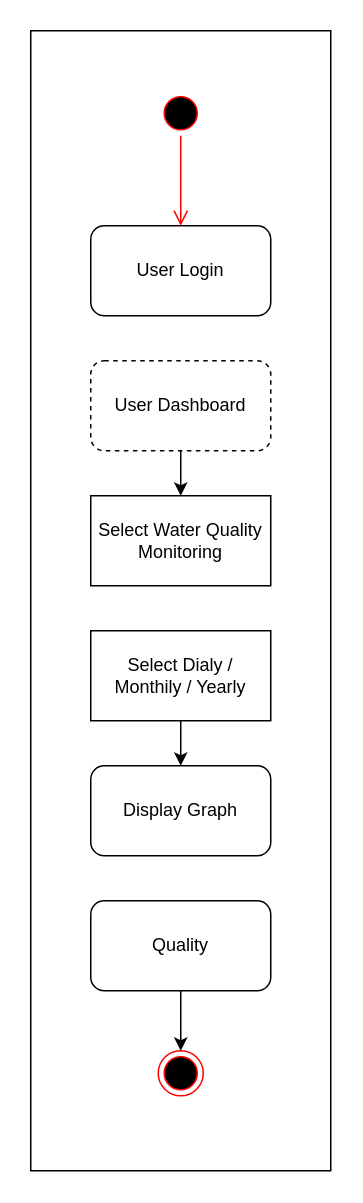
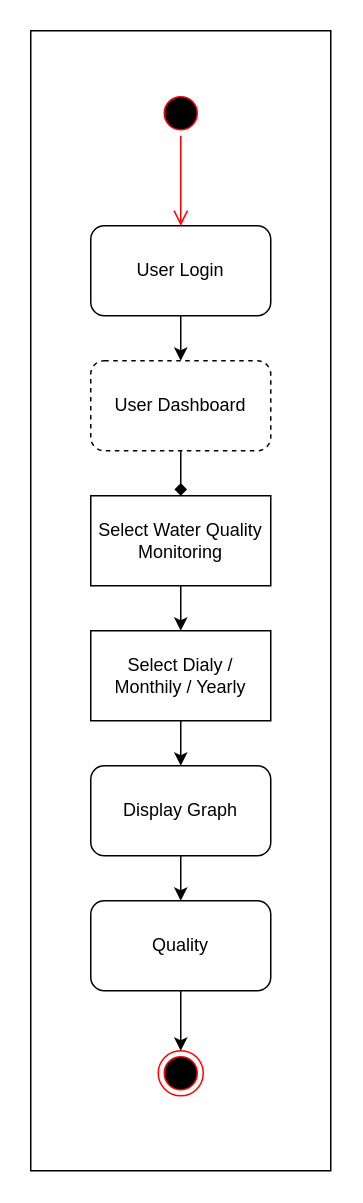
  <mxCell id="0" />
  <mxCell id="1" parent="0" />
  <mxCell id="2" value="" style="ellipse;html=1;shape=startState;fillColor=#000000;strokeColor=#ff0000;" parent="1" vertex="1"><mxGeometry x="105" y="60" width="30" height="30" as="geometry" /></mxCell>
  <mxCell id="3" value="" style="edgeStyle=orthogonalEdgeStyle;html=1;verticalAlign=bottom;endArrow=open;endSize=8;strokeColor=#ff0000;" parent="1" source="2" edge="1"><mxGeometry relative="1" as="geometry"><mxPoint x="120" y="150" as="targetPoint" /></mxGeometry></mxCell>
  <mxCell id="4" value="User Login" style="rounded=1;whiteSpace=wrap;html=1;fillColor=none;" parent="1" vertex="1"><mxGeometry x="60" y="150" width="120" height="60" as="geometry" /></mxCell>
  <mxCell id="5" value="User Dashboard" style="rounded=1;whiteSpace=wrap;html=1;fillColor=none;dashed=1;" parent="1" vertex="1"><mxGeometry x="60" y="240" width="120" height="60" as="geometry" /></mxCell>
  <mxCell id="6" value="Select Dialy / Monthily / Yearly" style="whiteSpace=wrap;html=1;fillColor=none;rounded=0;" parent="1" vertex="1"><mxGeometry x="60" y="420" width="120" height="60" as="geometry" /></mxCell>
  <mxCell id="7" value="Quality" style="rounded=1;whiteSpace=wrap;html=1;fillColor=none;" parent="1" vertex="1"><mxGeometry x="60" y="600" width="120" height="60" as="geometry" /></mxCell>
  <mxCell id="8" value="" style="ellipse;html=1;shape=endState;fillColor=#000000;strokeColor=#ff0000;" parent="1" vertex="1"><mxGeometry x="105" y="700" width="30" height="30" as="geometry" /></mxCell>
+ <mxCell id="9" value="" style="endArrow=classic;html=1;exitX=0.5;exitY=1;exitDx=0;exitDy=0;entryX=0.5;entryY=0;entryDx=0;entryDy=0;" parent="1" source="4" target="5" edge="1"><mxGeometry width="50" height="50" relative="1" as="geometry"><mxPoint x="120" y="270" as="sourcePoint" /><mxPoint x="170" y="220" as="targetPoint" /></mxGeometry></mxCell>
  <mxCell id="10" value="" style="endArrow=classic;html=1;exitX=0.5;exitY=1;exitDx=0;exitDy=0;entryX=0.5;entryY=0;entryDx=0;entryDy=0;" parent="1" source="7" target="8" edge="1"><mxGeometry width="50" height="50" relative="1" as="geometry"><mxPoint x="120" y="690" as="sourcePoint" /><mxPoint x="170" y="640" as="targetPoint" /></mxGeometry></mxCell>
  <mxCell id="11" value="Display Graph" style="rounded=1;whiteSpace=wrap;html=1;fillColor=none;" parent="1" vertex="1"><mxGeometry x="60" y="510" width="120" height="60" as="geometry" /></mxCell>
  <mxCell id="12" value="" style="endArrow=classic;html=1;exitX=0.5;exitY=1;exitDx=0;exitDy=0;" parent="1" source="6" edge="1"><mxGeometry width="50" height="50" relative="1" as="geometry"><mxPoint x="70" y="590" as="sourcePoint" /><mxPoint x="120" y="510" as="targetPoint" /></mxGeometry></mxCell>
+ <mxCell id="13" value="" style="endArrow=classic;html=1;exitX=0.5;exitY=1;exitDx=0;exitDy=0;entryX=0.5;entryY=0;entryDx=0;entryDy=0;" parent="1" source="11" target="7" edge="1"><mxGeometry width="50" height="50" relative="1" as="geometry"><mxPoint x="70" y="590" as="sourcePoint" /><mxPoint x="120" y="540" as="targetPoint" /></mxGeometry></mxCell>
  <mxCell id="14" value="Select Water Quality Monitoring" style="whiteSpace=wrap;html=1;fillColor=none;rounded=0;" parent="1" vertex="1"><mxGeometry x="60" y="330" width="120" height="60" as="geometry" /></mxCell>
- <mxCell id="15" value="" style="endArrow=classic;html=1;exitX=0.5;exitY=1;exitDx=0;exitDy=0;entryX=0.5;entryY=0;entryDx=0;entryDy=0;" parent="1" source="5" target="14" edge="1"><mxGeometry width="50" height="50" relative="1" as="geometry"><mxPoint x="50" y="400" as="sourcePoint" /><mxPoint x="100" y="350" as="targetPoint" /></mxGeometry></mxCell>
+ <mxCell id="15" value="" style="endArrow=diamond;html=1;exitX=0.5;exitY=1;exitDx=0;exitDy=0;entryX=0.5;entryY=0;entryDx=0;entryDy=0;" parent="1" source="5" target="14" edge="1"><mxGeometry width="50" height="50" relative="1" as="geometry"><mxPoint x="50" y="400" as="sourcePoint" /><mxPoint x="100" y="350" as="targetPoint" /></mxGeometry></mxCell>
+ <mxCell id="16" value="" style="endArrow=classic;html=1;exitX=0.5;exitY=1;exitDx=0;exitDy=0;entryX=0.5;entryY=0;entryDx=0;entryDy=0;" parent="1" source="14" target="6" edge="1"><mxGeometry width="50" height="50" relative="1" as="geometry"><mxPoint x="50" y="400" as="sourcePoint" /><mxPoint x="100" y="350" as="targetPoint" /></mxGeometry></mxCell>
  <mxCell id="17" value="" style="rounded=0;whiteSpace=wrap;html=1;fillColor=none;" vertex="1" parent="1"><mxGeometry x="20" y="20" width="200" height="760" as="geometry" /></mxCell>
